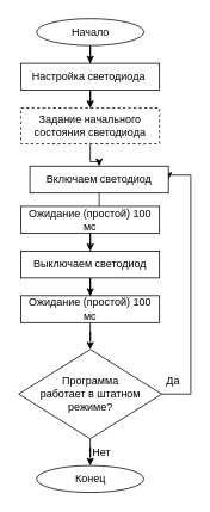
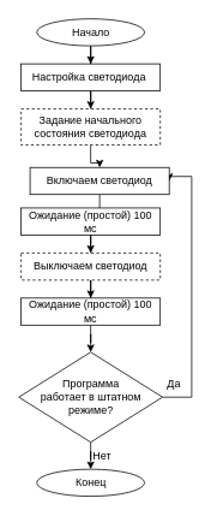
  <mxCell id="0" />
  <mxCell id="1" parent="0" />
  <mxCell id="2" style="edgeStyle=orthogonalEdgeStyle;rounded=0;orthogonalLoop=1;jettySize=auto;html=1;" edge="1" parent="1" source="3" target="7"><mxGeometry relative="1" as="geometry" /></mxCell>
  <mxCell id="3" value="Настройка светодиода&amp;nbsp;" style="rounded=0;whiteSpace=wrap;html=1;" vertex="1" parent="1"><mxGeometry x="23" y="70" width="155" height="30" as="geometry" /></mxCell>
  <mxCell id="4" style="edgeStyle=orthogonalEdgeStyle;rounded=0;orthogonalLoop=1;jettySize=auto;html=1;" edge="1" parent="1" source="5" target="3"><mxGeometry relative="1" as="geometry" /></mxCell>
  <mxCell id="5" value="Начало" style="ellipse;whiteSpace=wrap;html=1;" vertex="1" parent="1"><mxGeometry x="40.5" y="20" width="120" height="30" as="geometry" /></mxCell>
  <mxCell id="6" style="edgeStyle=orthogonalEdgeStyle;rounded=0;orthogonalLoop=1;jettySize=auto;html=1;" edge="1" parent="1" source="7" target="15"><mxGeometry relative="1" as="geometry" /></mxCell>
  <mxCell id="7" value="Задание начального состояния светодиода" style="rounded=0;whiteSpace=wrap;html=1;dashed=1;" vertex="1" parent="1"><mxGeometry x="23" y="120" width="155" height="40" as="geometry" /></mxCell>
  <mxCell id="8" value="Конец" style="ellipse;whiteSpace=wrap;html=1;" vertex="1" parent="1"><mxGeometry x="40.5" y="520" width="120" height="30" as="geometry" /></mxCell>
  <mxCell id="9" style="edgeStyle=orthogonalEdgeStyle;rounded=0;orthogonalLoop=1;jettySize=auto;html=1;entryX=0.5;entryY=0;entryDx=0;entryDy=0;" edge="1" parent="1" source="11" target="8"><mxGeometry relative="1" as="geometry" /></mxCell>
  <mxCell id="10" style="edgeStyle=orthogonalEdgeStyle;rounded=0;orthogonalLoop=1;jettySize=auto;html=1;entryX=1;entryY=0.5;entryDx=0;entryDy=0;" edge="1" parent="1" source="11" target="15"><mxGeometry relative="1" as="geometry"><mxPoint x="181.75" y="270" as="targetPoint" /><Array as="points"><mxPoint x="213" y="440" /><mxPoint x="213" y="195" /></Array></mxGeometry></mxCell>
  <mxCell id="11" value="Программа&lt;div&gt;работает в штатном режиме?&lt;/div&gt;" style="rhombus;whiteSpace=wrap;html=1;" vertex="1" parent="1"><mxGeometry x="20.5" y="390" width="160" height="100" as="geometry" /></mxCell>
  <mxCell id="12" value="Нет" style="text;html=1;align=center;verticalAlign=middle;resizable=0;points=[];autosize=1;strokeColor=none;fillColor=none;" vertex="1" parent="1"><mxGeometry x="93" y="490" width="40" height="30" as="geometry" /></mxCell>
  <mxCell id="13" value="Да" style="text;html=1;align=center;verticalAlign=middle;resizable=0;points=[];autosize=1;strokeColor=none;fillColor=none;" vertex="1" parent="1"><mxGeometry x="173" y="410" width="40" height="30" as="geometry" /></mxCell>
  <mxCell id="14" style="edgeStyle=orthogonalEdgeStyle;rounded=0;orthogonalLoop=1;jettySize=auto;html=1;entryX=0.5;entryY=0;entryDx=0;entryDy=0;" edge="1" parent="1" source="15" target="17"><mxGeometry relative="1" as="geometry" /></mxCell>
  <mxCell id="15" value="Включаем светодиод" style="rounded=0;whiteSpace=wrap;html=1;" vertex="1" parent="1"><mxGeometry x="33" y="185" width="155" height="30" as="geometry" /></mxCell>
  <mxCell id="16" style="edgeStyle=orthogonalEdgeStyle;rounded=0;orthogonalLoop=1;jettySize=auto;html=1;entryX=0.5;entryY=0;entryDx=0;entryDy=0;" edge="1" parent="1" source="17" target="19"><mxGeometry relative="1" as="geometry" /></mxCell>
  <mxCell id="17" value="Ожидание (простой) 100 мс" style="rounded=0;whiteSpace=wrap;html=1;" vertex="1" parent="1"><mxGeometry x="23" y="230" width="155" height="30" as="geometry" /></mxCell>
  <mxCell id="18" style="edgeStyle=orthogonalEdgeStyle;rounded=0;orthogonalLoop=1;jettySize=auto;html=1;entryX=0.5;entryY=0;entryDx=0;entryDy=0;" edge="1" parent="1" source="19" target="21"><mxGeometry relative="1" as="geometry" /></mxCell>
- <mxCell id="19" value="Выключаем светодиод" style="rounded=0;whiteSpace=wrap;html=1;" vertex="1" parent="1"><mxGeometry x="23" y="280" width="155" height="30" as="geometry" /></mxCell>
+ <mxCell id="19" value="Выключаем светодиод" style="rounded=0;whiteSpace=wrap;html=1;dashed=1;" vertex="1" parent="1"><mxGeometry x="23" y="280" width="155" height="30" as="geometry" /></mxCell>
  <mxCell id="20" style="edgeStyle=orthogonalEdgeStyle;rounded=0;orthogonalLoop=1;jettySize=auto;html=1;entryX=0.5;entryY=0;entryDx=0;entryDy=0;" edge="1" parent="1" source="21" target="11"><mxGeometry relative="1" as="geometry" /></mxCell>
  <mxCell id="21" value="Ожидание (простой) 100 мс" style="rounded=0;whiteSpace=wrap;html=1;" vertex="1" parent="1"><mxGeometry x="23" y="330" width="155" height="30" as="geometry" /></mxCell>
